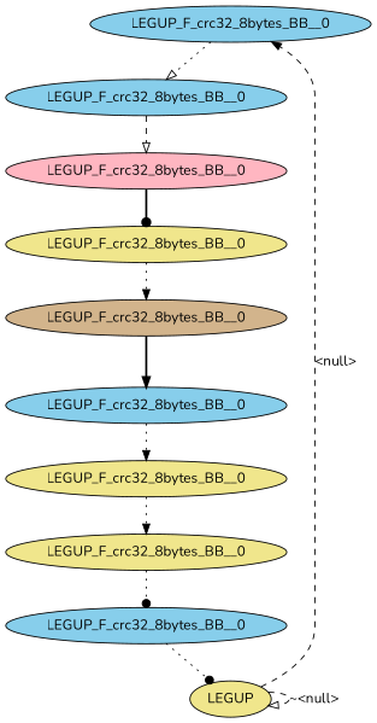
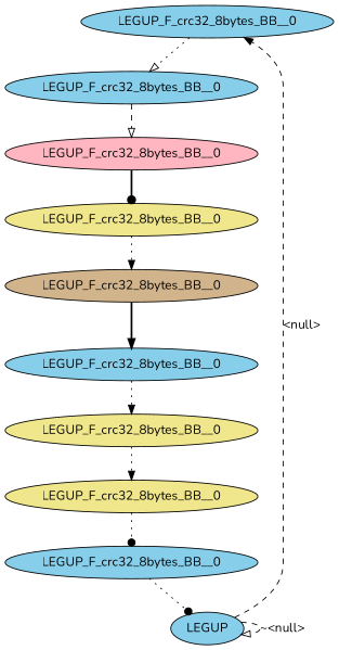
  digraph {
    fontname=Nunito
    node [style=filled fillcolor=skyblue fontname=Nunito]
    edge [style=dotted arrowhead=normal fontname=Nunito]
    n1 [label=LEGUP_F_crc32_8bytes_BB__0]
    n2 [label=LEGUP_F_crc32_8bytes_BB__0]
-   n3 [label=LEGUP fillcolor=khaki]
+   n3 [label=LEGUP]
    n4 [label=LEGUP_F_crc32_8bytes_BB__0 fillcolor=lightpink]
    n5 [label=LEGUP_F_crc32_8bytes_BB__0 fillcolor=khaki]
    n6 [label=LEGUP_F_crc32_8bytes_BB__0 fillcolor=tan]
    n7 [label=LEGUP_F_crc32_8bytes_BB__0]
    n8 [label=LEGUP_F_crc32_8bytes_BB__0 fillcolor=khaki]
    n9 [label=LEGUP_F_crc32_8bytes_BB__0 fillcolor=khaki]
    n10 [label=LEGUP_F_crc32_8bytes_BB__0]
    n1 -> n2 [arrowhead=onormal]
    n2 -> n4 [style=dashed arrowhead=onormal]
    n3 -> n1 [label="<null>" style=dashed]
    n3 -> n3 [label="~<null>" style=dashed arrowhead=onormal]
    n4 -> n5 [style=bold arrowhead=dot]
    n5 -> n6
    n6 -> n7 [style=bold]
    n7 -> n8
    n8 -> n9
    n9 -> n10 [arrowhead=dot]
    n10 -> n3 [arrowhead=dot]
  }
